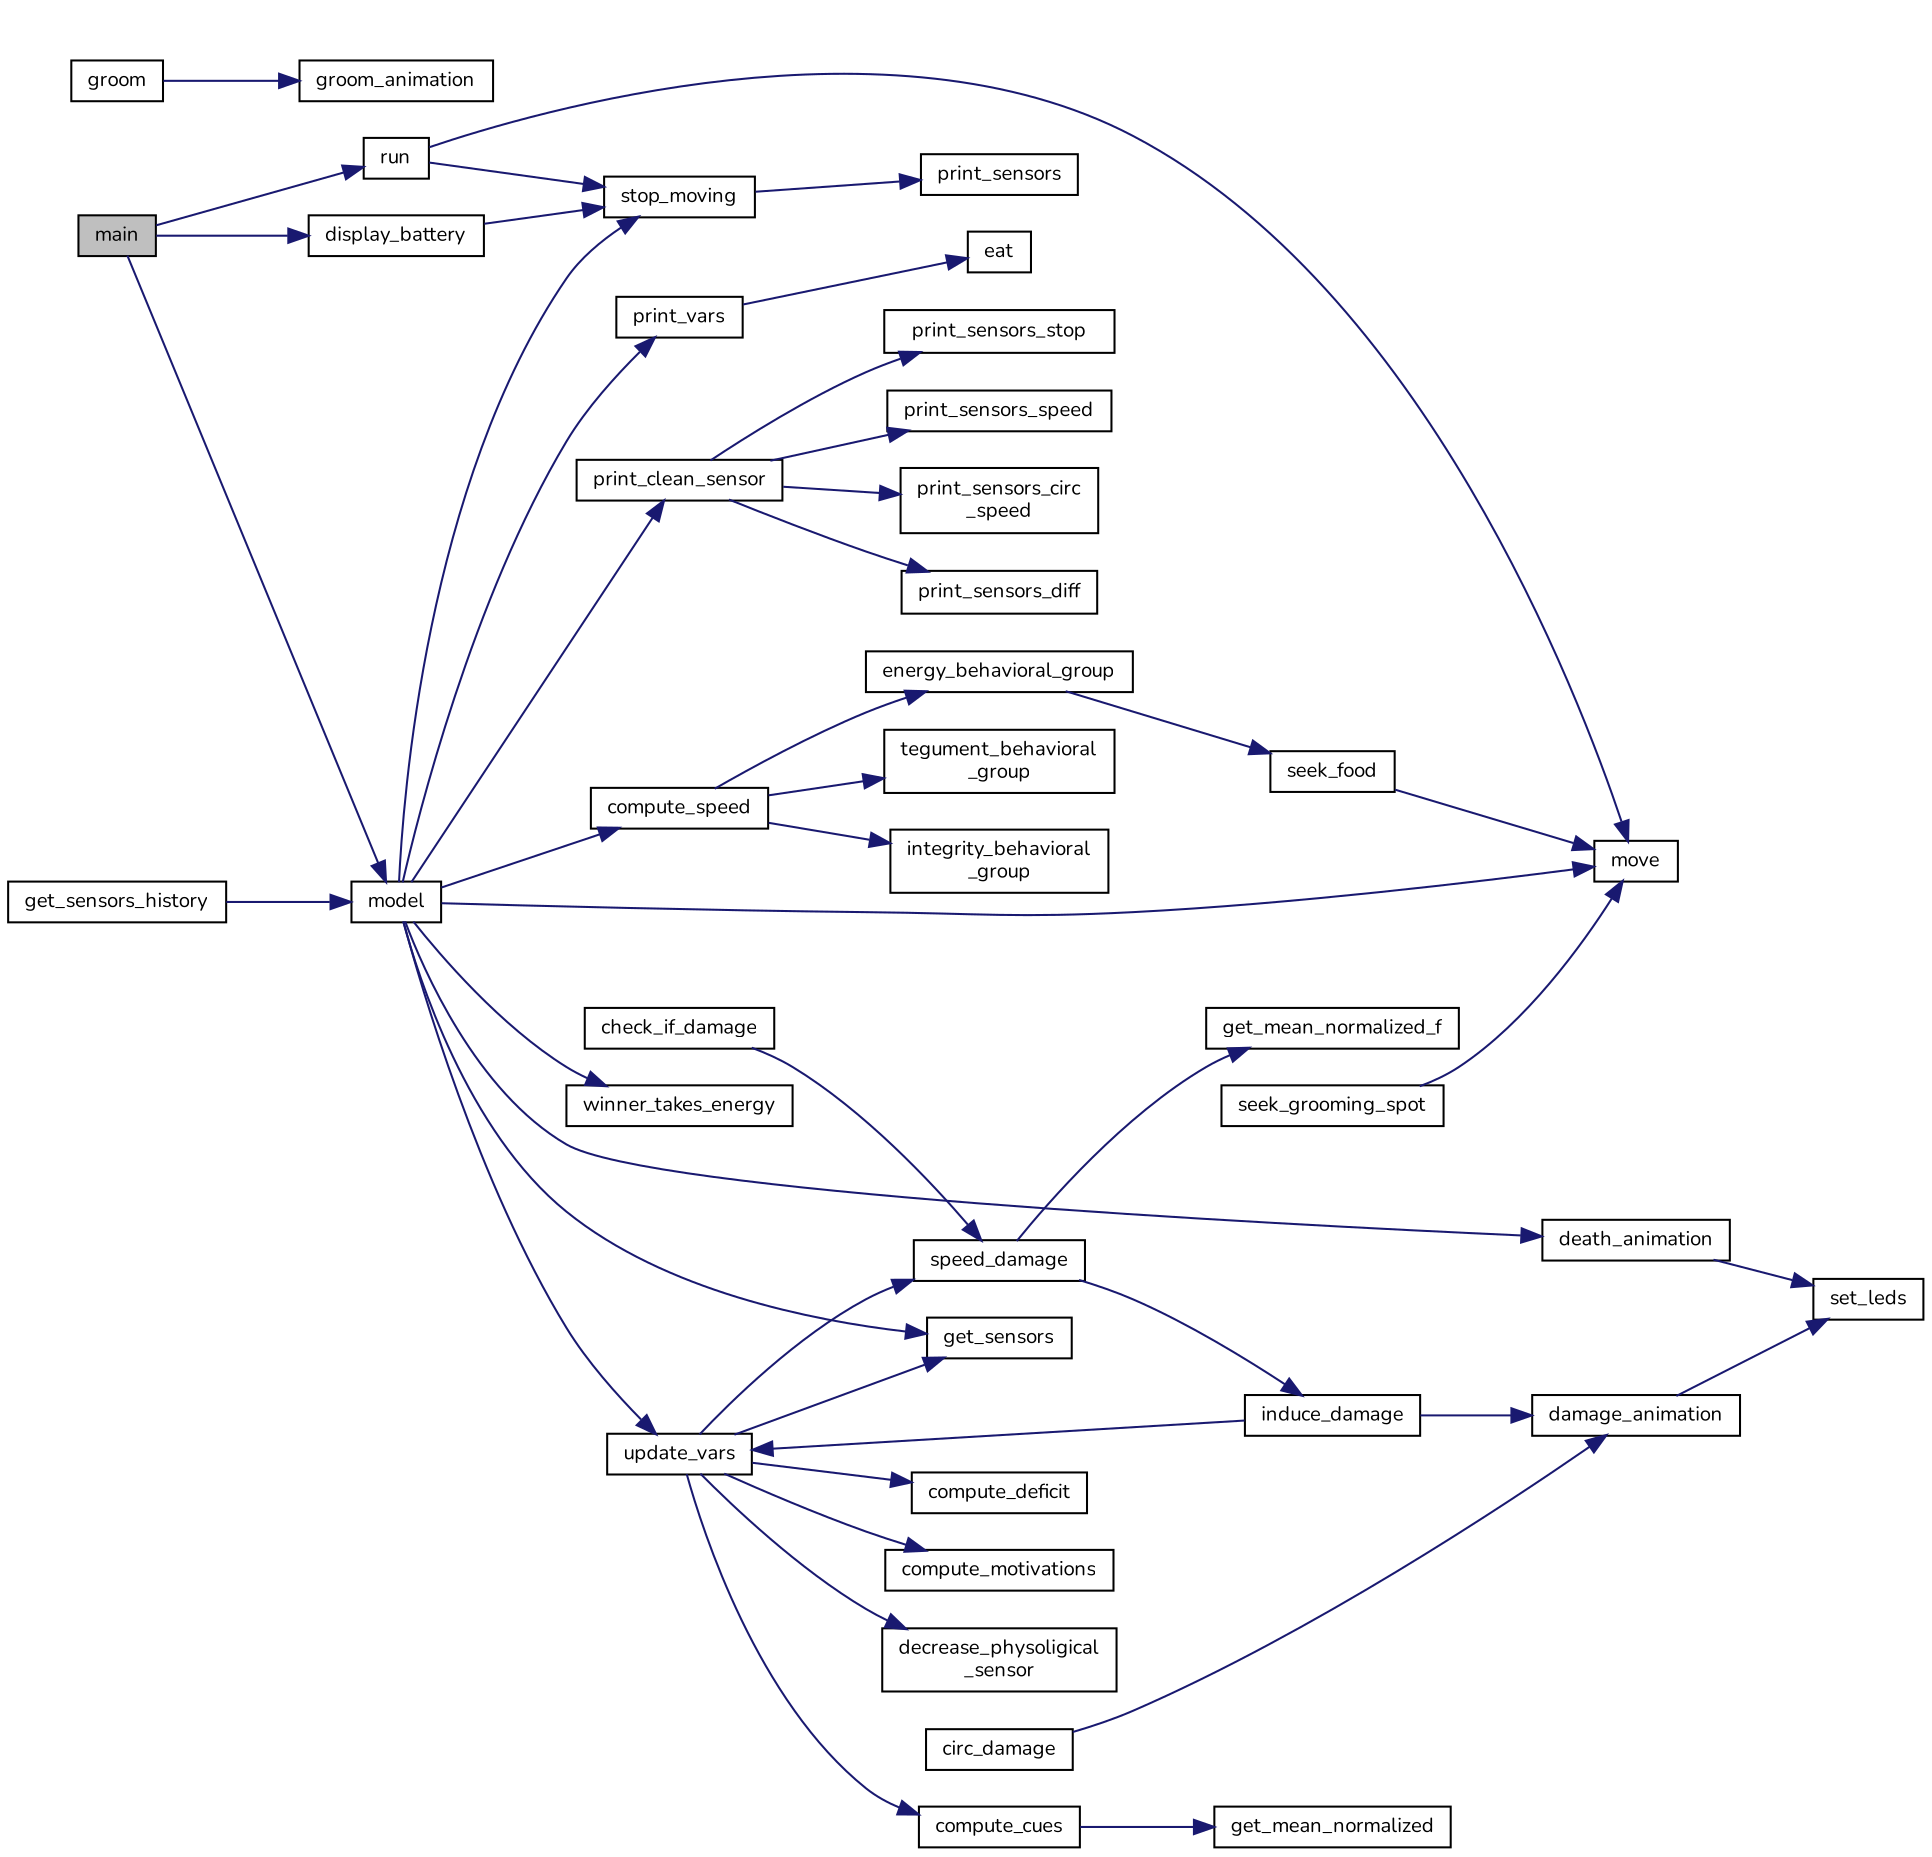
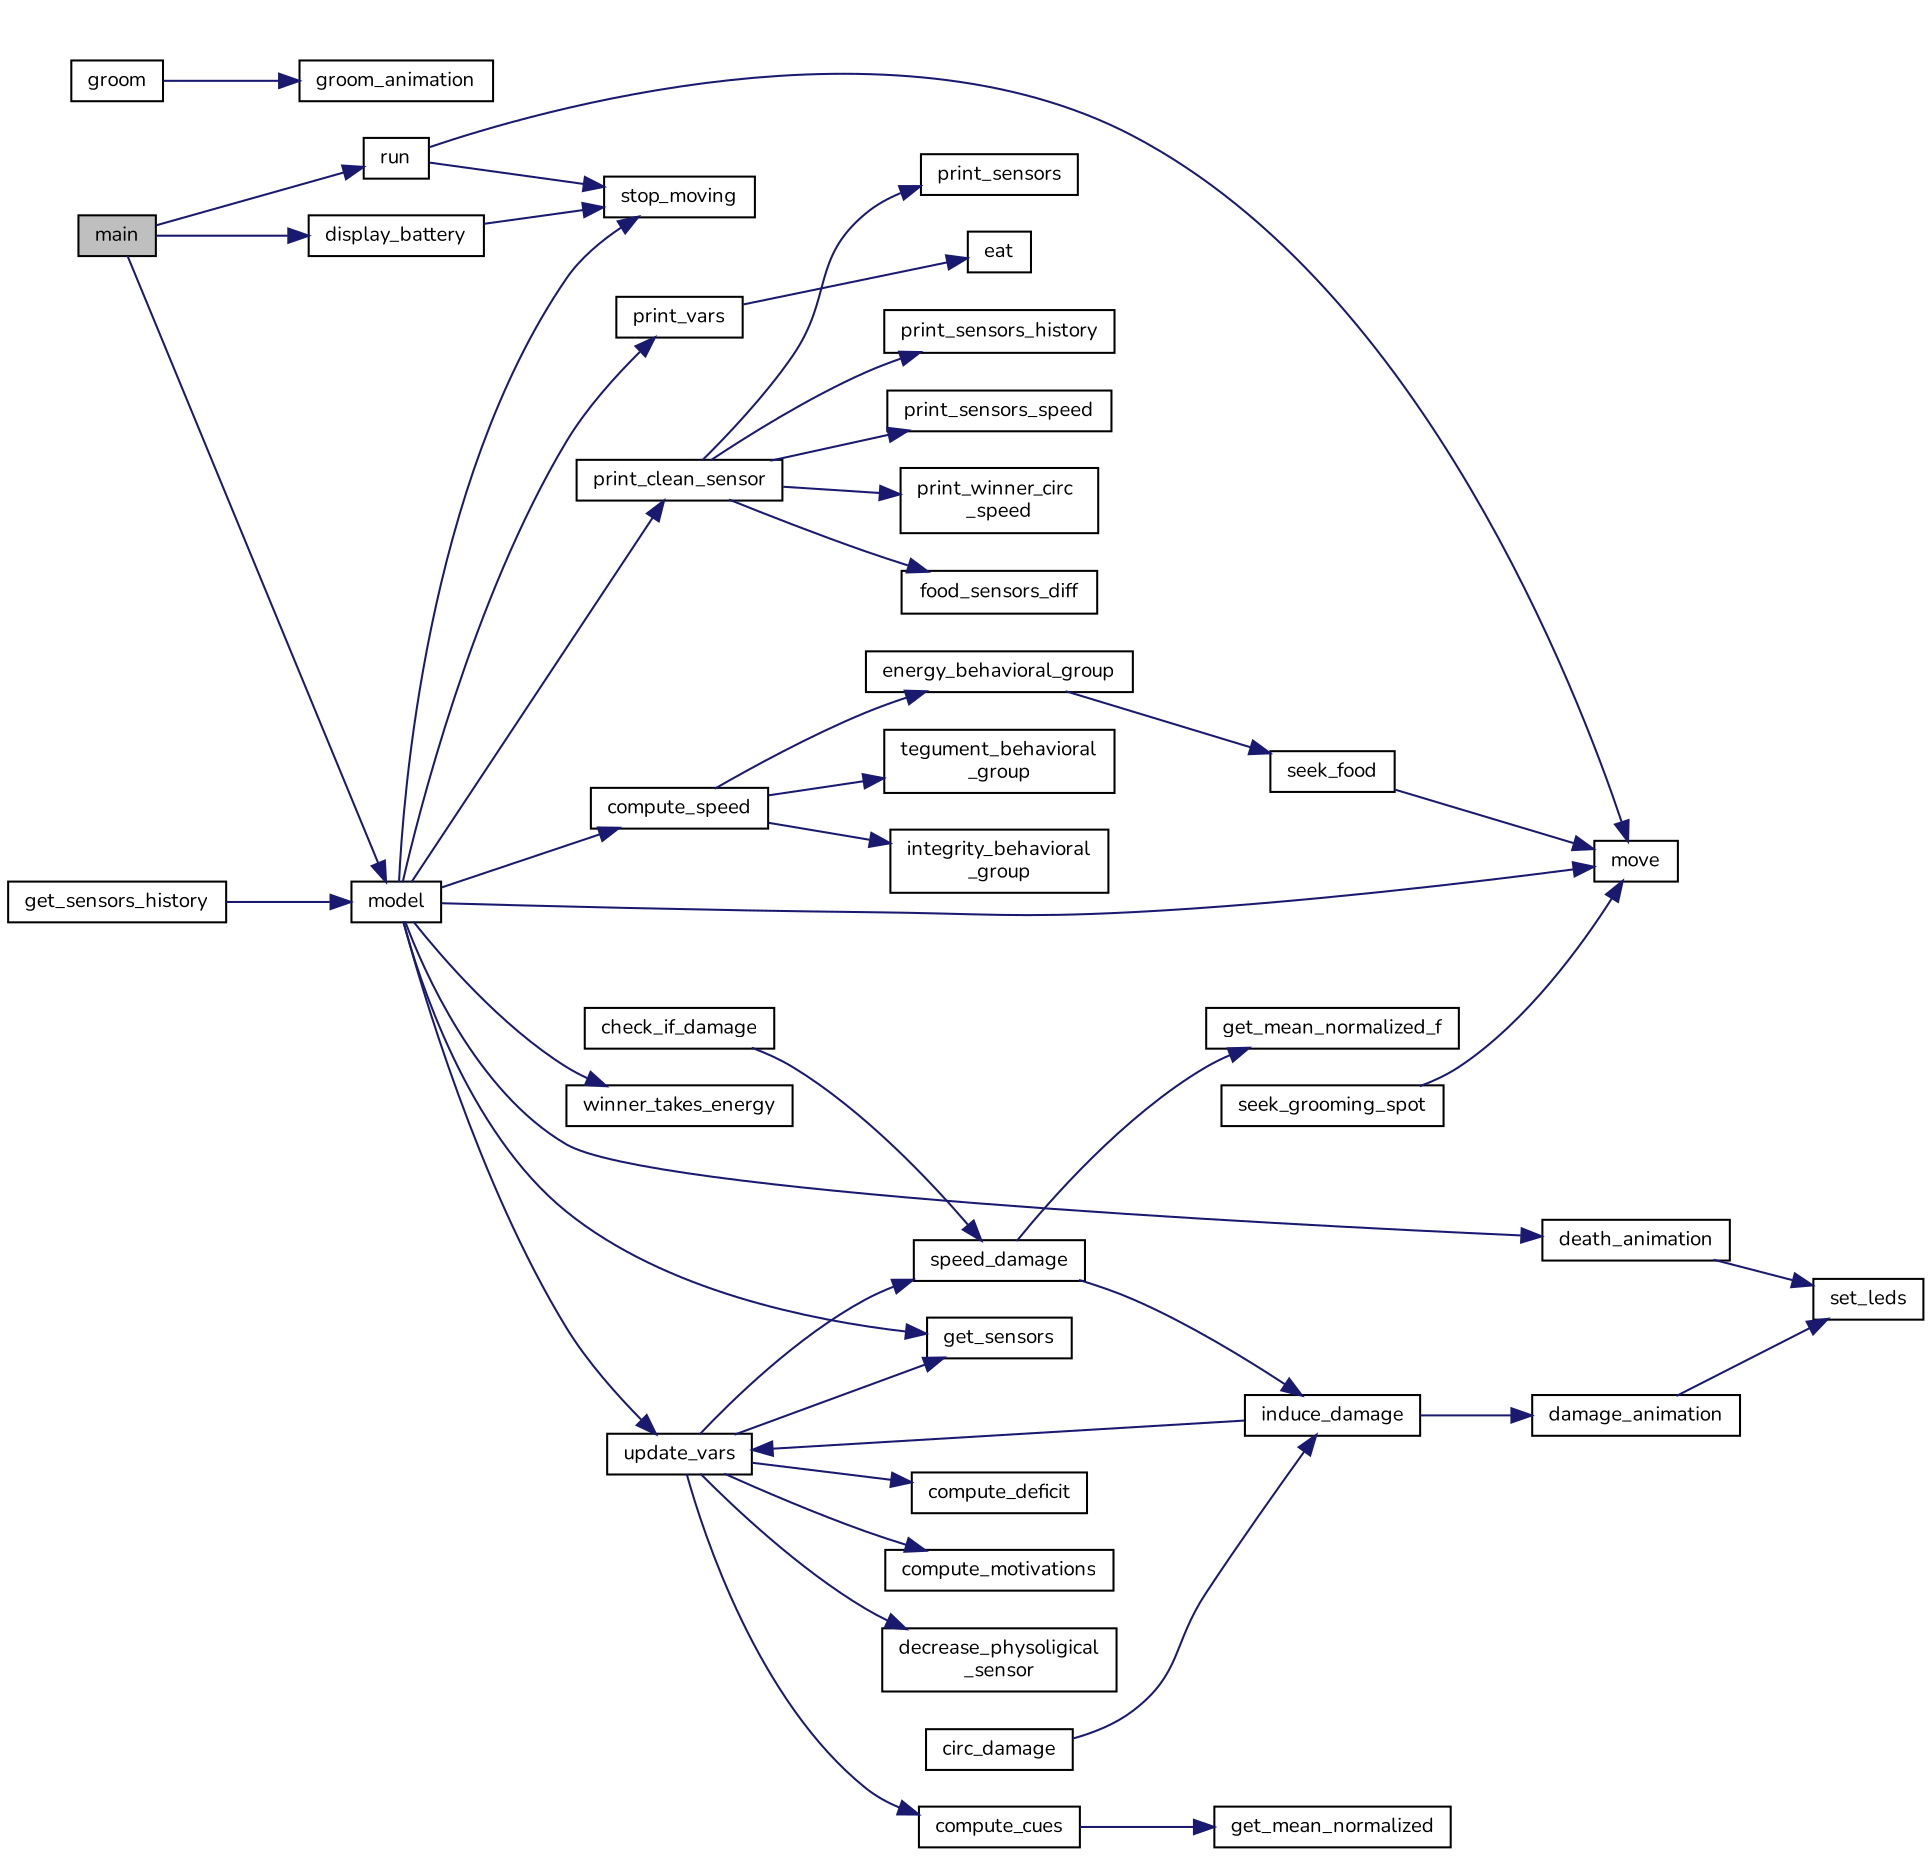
  digraph {
    fontname=Nunito
    rankdir=LR
    node [color=black fillcolor=white fontname=Nunito fontsize=10 shape=record style=filled]
    edge [color=midnightblue fontname=Nunito fontsize=10 labelfontname=Helvetica labelfontsize=10 style=solid]
    n1 [fillcolor=grey75 fontcolor=black height=0.2 label=main width=0.4]
    n2 [height=0.2 label=display_battery width=0.4]
    n3 [height=0.2 label=model width=0.4]
    n4 [height=0.2 label=run width=0.4]
    n5 [height=0.2 label=stop_moving width=0.4]
    n6 [height=0.2 label=compute_speed width=0.4]
    n7 [height=0.2 label=move width=0.4]
    n8 [height=0.2 label=death_animation width=0.4]
    n9 [height=0.2 label=get_sensors width=0.4]
    n10 [height=0.2 label=print_clean_sensor width=0.4]
    n11 [height=0.2 label=print_vars width=0.4]
    n12 [height=0.2 label=update_vars width=0.4]
    n13 [height=0.2 label=winner_takes_energy width=0.4]
    n14 [height=0.2 label=energy_behavioral_group width=0.4]
    n15 [height=0.2 label="integrity_behavioral\l_group" width=0.4]
    n16 [height=0.2 label="tegument_behavioral\l_group" width=0.4]
    n17 [height=0.2 label=set_leds width=0.4]
    n18 [height=0.2 label=get_sensors_history width=0.4]
    n19 [height=0.2 label=print_sensors width=0.4]
-   n20 [height=0.2 label="print_sensors_circ\l_speed" width=0.4]
-   n21 [height=0.2 label=print_sensors_diff width=0.4]
-   n22 [height=0.2 label=print_sensors_stop width=0.4]
+   n20 [height=0.2 label="print_winner_circ\l_speed" width=0.4]
+   n21 [height=0.2 label=food_sensors_diff width=0.4]
+   n22 [height=0.2 label=print_sensors_history width=0.4]
    n23 [height=0.2 label=print_sensors_speed width=0.4]
    n24 [height=0.2 label=eat width=0.4]
    n25 [height=0.2 label=compute_cues width=0.4]
    n26 [height=0.2 label=compute_deficit width=0.4]
    n27 [height=0.2 label=compute_motivations width=0.4]
    n28 [height=0.2 label="decrease_physoligical\l_sensor" width=0.4]
    n29 [height=0.2 label=speed_damage width=0.4]
    n30 [height=0.2 label=seek_food width=0.4]
    n31 [height=0.2 label=groom width=0.4]
    n32 [height=0.2 label=groom_animation width=0.4]
    n33 [height=0.2 label=seek_grooming_spot width=0.4]
    n34 [height=0.2 label=check_if_damage width=0.4]
    n35 [height=0.2 label=get_mean_normalized width=0.4]
    n36 [height=0.2 label=circ_damage width=0.4]
    n37 [height=0.2 label=induce_damage width=0.4]
    n38 [height=0.2 label=get_mean_normalized_f width=0.4]
    n39 [height=0.2 label=damage_animation width=0.4]
    n1 -> n2
    n1 -> n3
    n1 -> n4
    n2 -> n5
    n3 -> n5
    n3 -> n6
    n3 -> n7
    n3 -> n8
    n3 -> n9
    n3 -> n10
    n3 -> n11
    n3 -> n12
    n3 -> n13
    n4 -> n5
    n4 -> n7
    n6 -> n14
    n6 -> n15
    n6 -> n16
    n8 -> n17
-   n5 -> n19
+   n10 -> n19
    n10 -> n20
    n10 -> n21
    n10 -> n22
    n10 -> n23
    n11 -> n24
    n12 -> n9
    n12 -> n25
    n12 -> n26
    n12 -> n27
    n12 -> n28
    n12 -> n29
    n14 -> n30
    n18 -> n3
    n25 -> n35
    n29 -> n37
    n29 -> n38
    n30 -> n7
    n31 -> n32
    n33 -> n7
    n34 -> n29
-   n36 -> n39
+   n36 -> n37
    n37 -> n12
    n37 -> n39
    n39 -> n17
  }
